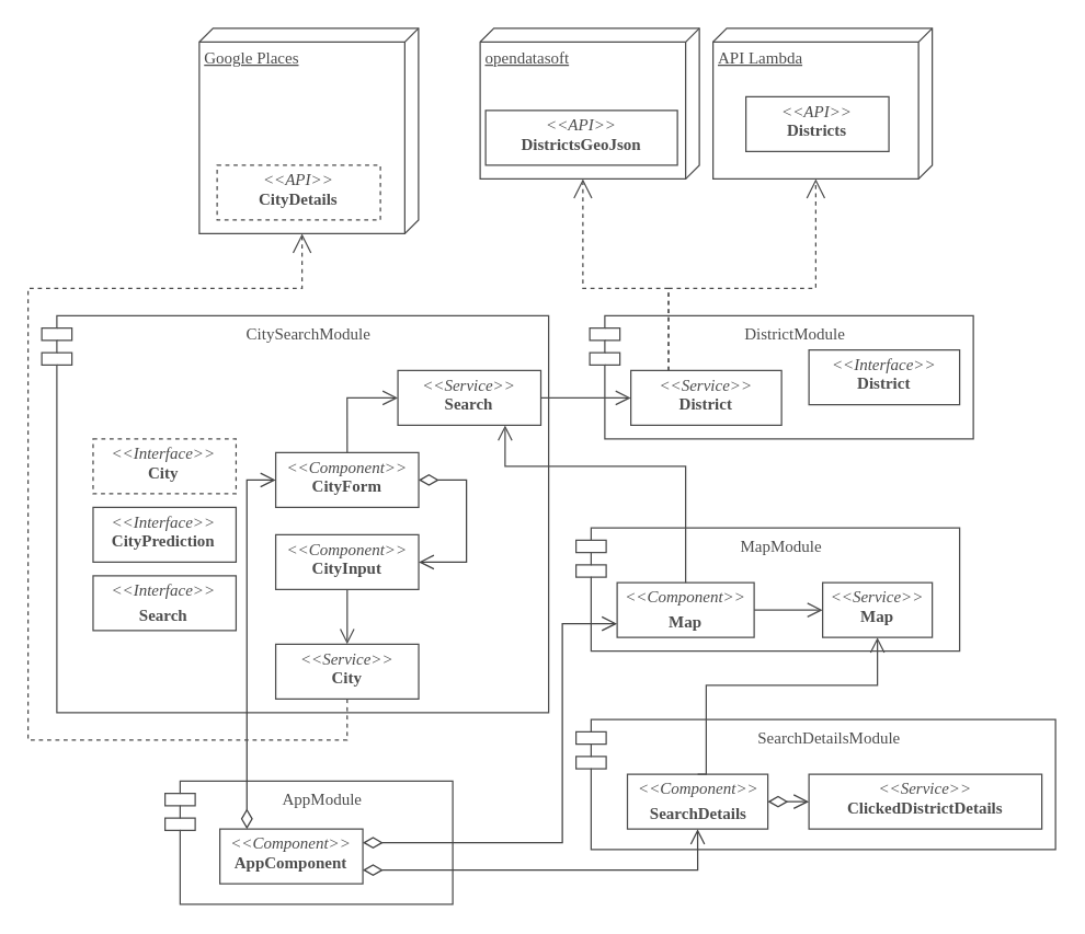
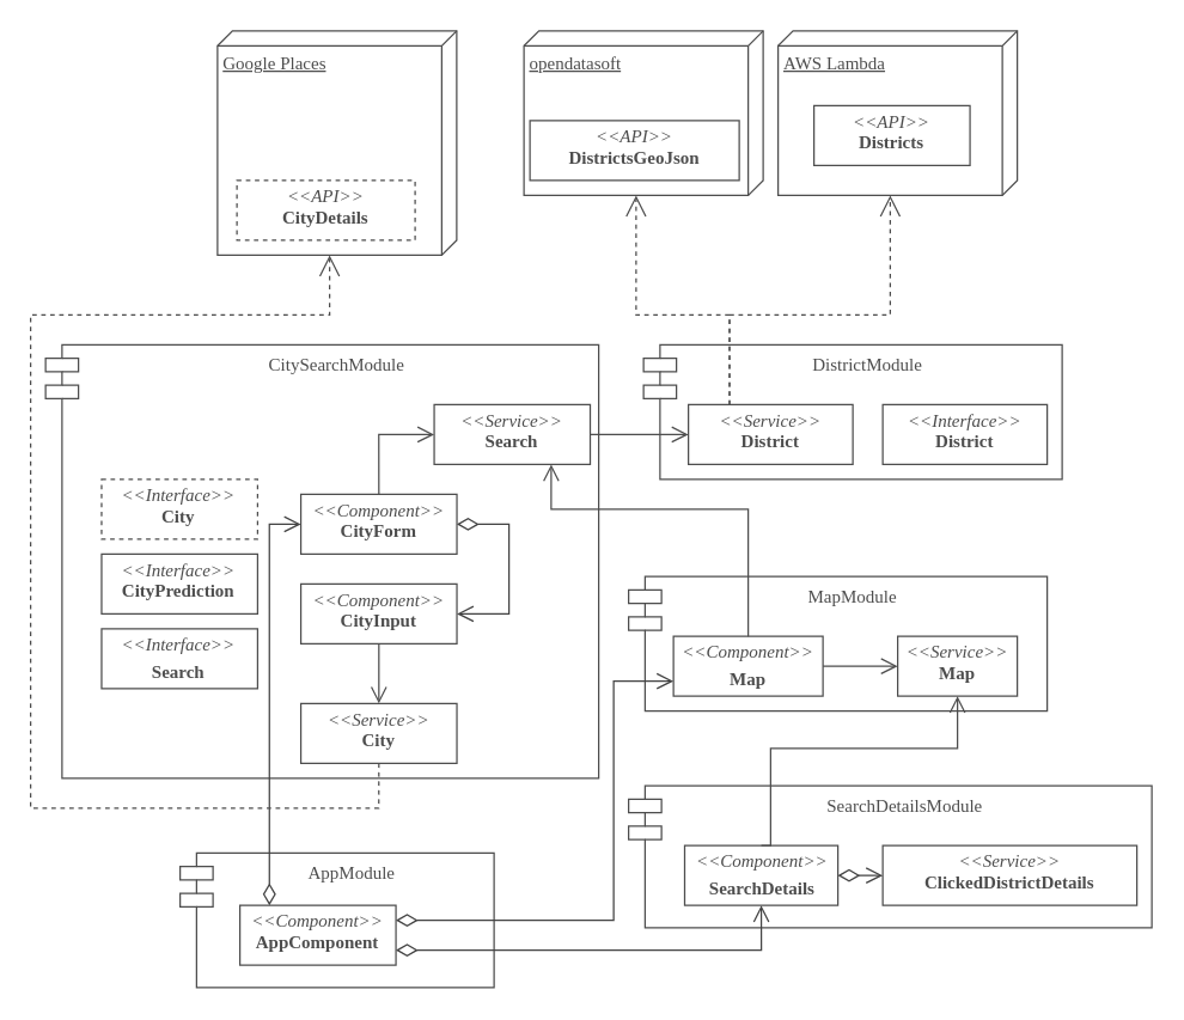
  <mxCell id="0" />
  <mxCell id="1" parent="0" />
  <mxCell id="2" value="AppModule" style="shape=module;align=left;spacingLeft=20;align=center;verticalAlign=top;strokeColor=#4D4D4D;fontFamily=Fira Code;fontColor=#4D4D4D;jettyWidth=22;jettyHeight=9;" vertex="1" parent="1"><mxGeometry x="120" y="570" width="210" height="90" as="geometry" /></mxCell>
  <mxCell id="3" value="" style="group;dashed=1;" vertex="1" connectable="0" parent="1"><mxGeometry x="430" y="225" width="280" height="95" as="geometry" /></mxCell>
  <mxCell id="4" value="DistrictModule" style="shape=module;align=left;spacingLeft=20;align=center;verticalAlign=top;strokeColor=#4D4D4D;fontFamily=Fira Code;fontColor=#4D4D4D;jettyWidth=22;jettyHeight=9;" vertex="1" parent="3"><mxGeometry y="5" width="280" height="90" as="geometry" /></mxCell>
- <mxCell id="5" value="&lt;p style=&quot;margin: 0px ; margin-top: 4px ; text-align: center&quot;&gt;&lt;i&gt;&amp;lt;&amp;lt;Interface&amp;gt;&amp;gt;&lt;/i&gt;&lt;br&gt;&lt;b&gt;District&lt;/b&gt;&lt;/p&gt;&lt;p style=&quot;margin: 0px ; margin-left: 4px&quot;&gt;&lt;br&gt;&lt;/p&gt;" style="verticalAlign=top;align=left;overflow=fill;fontSize=12;fontFamily=Fira Code;html=1;fontSource=https%3A%2F%2Ffonts.googleapis.com%2Fcss%3Ffamily%3DFira%2BCode;fontColor=#4D4D4D;strokeColor=#4D4D4D;" vertex="1" parent="3"><mxGeometry x="160" y="30" width="110" height="40" as="geometry" /></mxCell>
+ <mxCell id="5" value="&lt;p style=&quot;margin: 0px ; margin-top: 4px ; text-align: center&quot;&gt;&lt;i&gt;&amp;lt;&amp;lt;Interface&amp;gt;&amp;gt;&lt;/i&gt;&lt;br&gt;&lt;b&gt;District&lt;/b&gt;&lt;/p&gt;&lt;p style=&quot;margin: 0px ; margin-left: 4px&quot;&gt;&lt;br&gt;&lt;/p&gt;" style="verticalAlign=top;align=left;overflow=fill;fontSize=12;fontFamily=Fira Code;html=1;fontSource=https%3A%2F%2Ffonts.googleapis.com%2Fcss%3Ffamily%3DFira%2BCode;fontColor=#4D4D4D;strokeColor=#4D4D4D;" vertex="1" parent="3"><mxGeometry x="160" y="45" width="110" height="40" as="geometry" /></mxCell>
  <mxCell id="6" value="&lt;p style=&quot;margin: 0px ; margin-top: 4px ; text-align: center&quot;&gt;&lt;i&gt;&amp;lt;&amp;lt;Service&amp;gt;&amp;gt;&lt;/i&gt;&lt;br&gt;&lt;b&gt;District&lt;/b&gt;&lt;/p&gt;&lt;p style=&quot;margin: 0px ; margin-left: 4px&quot;&gt;&lt;br&gt;&lt;/p&gt;" style="verticalAlign=top;align=left;overflow=fill;fontSize=12;fontFamily=Fira Code;html=1;fontSource=https%3A%2F%2Ffonts.googleapis.com%2Fcss%3Ffamily%3DFira%2BCode;fontColor=#4D4D4D;strokeColor=#4D4D4D;" vertex="1" parent="3"><mxGeometry x="30" y="45" width="110" height="40" as="geometry" /></mxCell>
  <mxCell id="7" value="" style="group;dashed=1;dashPattern=1 1;" vertex="1" connectable="0" parent="1"><mxGeometry x="30" y="225" width="370" height="295" as="geometry" /></mxCell>
  <mxCell id="8" value="CitySearchModule" style="shape=module;align=left;spacingLeft=20;align=center;verticalAlign=top;strokeColor=#4D4D4D;fontFamily=Fira Code;fontColor=#4D4D4D;jettyWidth=22;jettyHeight=9;" vertex="1" parent="7"><mxGeometry y="5" width="370.0" height="290" as="geometry" /></mxCell>
  <mxCell id="9" value="&lt;p style=&quot;margin: 0px ; margin-top: 4px ; text-align: center&quot;&gt;&lt;i&gt;&amp;lt;&amp;lt;Interface&amp;gt;&amp;gt;&lt;/i&gt;&lt;br&gt;&lt;b&gt;City&lt;/b&gt;&lt;/p&gt;&lt;p style=&quot;margin: 0px ; margin-left: 4px&quot;&gt;&lt;br&gt;&lt;/p&gt;" style="verticalAlign=top;align=left;overflow=fill;fontSize=12;fontFamily=Fira Code;html=1;fontSource=https%3A%2F%2Ffonts.googleapis.com%2Fcss%3Ffamily%3DFira%2BCode;fontColor=#4D4D4D;strokeColor=#4D4D4D;dashed=1;" vertex="1" parent="7"><mxGeometry x="37.474" y="95" width="104.359" height="40" as="geometry" /></mxCell>
  <mxCell id="10" value="&lt;p style=&quot;margin: 0px ; margin-top: 4px ; text-align: center&quot;&gt;&lt;i&gt;&amp;lt;&amp;lt;Interface&amp;gt;&amp;gt;&lt;/i&gt;&lt;br&gt;&lt;b&gt;CityPrediction&lt;/b&gt;&lt;/p&gt;&lt;p style=&quot;margin: 0px ; margin-left: 4px&quot;&gt;&lt;br&gt;&lt;/p&gt;" style="verticalAlign=top;align=left;overflow=fill;fontSize=12;fontFamily=Fira Code;html=1;fontSource=https%3A%2F%2Ffonts.googleapis.com%2Fcss%3Ffamily%3DFira%2BCode;fontColor=#4D4D4D;strokeColor=#4D4D4D;" vertex="1" parent="7"><mxGeometry x="37.474" y="145" width="104.359" height="40" as="geometry" /></mxCell>
  <mxCell id="11" value="&lt;p style=&quot;margin: 0px ; margin-top: 4px ; text-align: center&quot;&gt;&lt;i&gt;&amp;lt;&amp;lt;Interface&amp;gt;&amp;gt;&lt;/i&gt;&lt;/p&gt;&lt;p style=&quot;margin: 0px ; margin-top: 4px ; text-align: center&quot;&gt;&lt;b&gt;Search&lt;/b&gt;&lt;br&gt;&lt;/p&gt;" style="verticalAlign=top;align=left;overflow=fill;fontSize=12;fontFamily=Fira Code;html=1;fontSource=https%3A%2F%2Ffonts.googleapis.com%2Fcss%3Ffamily%3DFira%2BCode;fontColor=#4D4D4D;strokeColor=#4D4D4D;" vertex="1" parent="7"><mxGeometry x="37.474" y="195" width="104.359" height="40" as="geometry" /></mxCell>
  <mxCell id="12" value="&lt;p style=&quot;margin: 0px ; margin-top: 4px ; text-align: center&quot;&gt;&lt;i&gt;&amp;lt;&amp;lt;Component&amp;gt;&amp;gt;&lt;/i&gt;&lt;br&gt;&lt;b&gt;CityForm&lt;/b&gt;&lt;/p&gt;&lt;p style=&quot;margin: 0px ; margin-left: 4px&quot;&gt;&lt;br&gt;&lt;/p&gt;" style="verticalAlign=top;align=left;overflow=fill;fontSize=12;fontFamily=Fira Code;html=1;fontSource=https%3A%2F%2Ffonts.googleapis.com%2Fcss%3Ffamily%3DFira%2BCode;fontColor=#4D4D4D;strokeColor=#4D4D4D;" vertex="1" parent="7"><mxGeometry x="170.769" y="105" width="104.359" height="40" as="geometry" /></mxCell>
  <mxCell id="13" value="&lt;p style=&quot;margin: 0px ; margin-top: 4px ; text-align: center&quot;&gt;&lt;i&gt;&amp;lt;&amp;lt;Component&amp;gt;&amp;gt;&lt;/i&gt;&lt;br&gt;&lt;b&gt;CityInput&lt;/b&gt;&lt;/p&gt;&lt;p style=&quot;margin: 0px ; margin-left: 4px&quot;&gt;&lt;br&gt;&lt;/p&gt;" style="verticalAlign=top;align=left;overflow=fill;fontSize=12;fontFamily=Fira Code;html=1;fontSource=https%3A%2F%2Ffonts.googleapis.com%2Fcss%3Ffamily%3DFira%2BCode;fontColor=#4D4D4D;strokeColor=#4D4D4D;" vertex="1" parent="7"><mxGeometry x="170.769" y="165" width="104.359" height="40" as="geometry" /></mxCell>
  <mxCell id="14" value="&lt;p style=&quot;margin: 0px ; margin-top: 4px ; text-align: center&quot;&gt;&lt;i&gt;&amp;lt;&amp;lt;Service&amp;gt;&amp;gt;&lt;/i&gt;&lt;br&gt;&lt;b&gt;City&lt;/b&gt;&lt;/p&gt;&lt;p style=&quot;margin: 0px ; margin-left: 4px&quot;&gt;&lt;br&gt;&lt;/p&gt;" style="verticalAlign=top;align=left;overflow=fill;fontSize=12;fontFamily=Fira Code;html=1;fontSource=https%3A%2F%2Ffonts.googleapis.com%2Fcss%3Ffamily%3DFira%2BCode;fontColor=#4D4D4D;strokeColor=#4D4D4D;" vertex="1" parent="7"><mxGeometry x="170.769" y="245" width="104.359" height="40" as="geometry" /></mxCell>
  <mxCell id="15" value="&lt;p style=&quot;margin: 0px ; margin-top: 4px ; text-align: center&quot;&gt;&lt;i&gt;&amp;lt;&amp;lt;Service&amp;gt;&amp;gt;&lt;/i&gt;&lt;br&gt;&lt;b&gt;Search&lt;/b&gt;&lt;/p&gt;&lt;p style=&quot;margin: 0px ; margin-left: 4px&quot;&gt;&lt;br&gt;&lt;/p&gt;" style="verticalAlign=top;align=left;overflow=fill;fontSize=12;fontFamily=Fira Code;html=1;fontSource=https%3A%2F%2Ffonts.googleapis.com%2Fcss%3Ffamily%3DFira%2BCode;fontColor=#4D4D4D;strokeColor=#4D4D4D;" vertex="1" parent="7"><mxGeometry x="259.949" y="45" width="104.359" height="40" as="geometry" /></mxCell>
  <mxCell id="16" value="" style="endArrow=open;endFill=1;endSize=9;html=1;fontFamily=Roboto;fontColor=#434343;strokeColor=#4D4D4D;entryX=0.5;entryY=0;entryDx=0;entryDy=0;exitX=0.5;exitY=1;exitDx=0;exitDy=0;" edge="1" parent="7" source="13" target="14"><mxGeometry width="160" relative="1" as="geometry"><mxPoint x="483.846" y="165" as="sourcePoint" /><mxPoint x="635.641" y="165" as="targetPoint" /></mxGeometry></mxCell>
  <mxCell id="17" value="" style="endArrow=diamondThin;endFill=0;endSize=12;html=1;fontFamily=Roboto;fontColor=#434343;strokeColor=#434343;startArrow=open;startFill=0;startSize=9;entryX=1;entryY=0.5;entryDx=0;entryDy=0;edgeStyle=orthogonalEdgeStyle;exitX=1;exitY=0.5;exitDx=0;exitDy=0;rounded=0;" edge="1" parent="7" source="13" target="12"><mxGeometry width="160" relative="1" as="geometry"><mxPoint x="294.103" y="115" as="sourcePoint" /><mxPoint x="530.333" y="115" as="targetPoint" /><Array as="points"><mxPoint x="310" y="185" /><mxPoint x="310" y="125" /></Array></mxGeometry></mxCell>
  <mxCell id="18" value="" style="endArrow=open;endFill=1;endSize=9;html=1;fontFamily=Roboto;fontColor=#434343;strokeColor=#4D4D4D;entryX=0;entryY=0.5;entryDx=0;entryDy=0;exitX=0.5;exitY=0;exitDx=0;exitDy=0;edgeStyle=orthogonalEdgeStyle;rounded=0;" edge="1" parent="7" source="12" target="15"><mxGeometry width="160" relative="1" as="geometry"><mxPoint x="232.436" y="215" as="sourcePoint" /><mxPoint x="232.436" y="255" as="targetPoint" /></mxGeometry></mxCell>
  <mxCell id="19" value="" style="group;" vertex="1" connectable="0" parent="1"><mxGeometry x="420" y="380" width="280" height="95" as="geometry" /></mxCell>
  <mxCell id="20" value="MapModule" style="shape=module;align=left;spacingLeft=20;align=center;verticalAlign=top;strokeColor=#4D4D4D;fontFamily=Fira Code;fontColor=#4D4D4D;jettyWidth=22;jettyHeight=9;" vertex="1" parent="19"><mxGeometry y="5" width="280" height="90" as="geometry" /></mxCell>
  <mxCell id="21" value="&lt;p style=&quot;margin: 0px ; margin-top: 4px ; text-align: center&quot;&gt;&lt;i&gt;&amp;lt;&amp;lt;Component&amp;gt;&amp;gt;&lt;/i&gt;&lt;/p&gt;&lt;p style=&quot;margin: 0px ; margin-top: 4px ; text-align: center&quot;&gt;&lt;b&gt;Map&lt;/b&gt;&lt;br&gt;&lt;/p&gt;" style="verticalAlign=top;align=left;overflow=fill;fontSize=12;fontFamily=Fira Code;html=1;fontSource=https%3A%2F%2Ffonts.googleapis.com%2Fcss%3Ffamily%3DFira%2BCode;fontColor=#4D4D4D;strokeColor=#4D4D4D;" vertex="1" parent="19"><mxGeometry x="30" y="45" width="100" height="40" as="geometry" /></mxCell>
  <mxCell id="22" value="&lt;p style=&quot;margin: 0px ; margin-top: 4px ; text-align: center&quot;&gt;&lt;i&gt;&amp;lt;&amp;lt;Service&amp;gt;&amp;gt;&lt;/i&gt;&lt;br&gt;&lt;b&gt;Map&lt;/b&gt;&lt;/p&gt;&lt;p style=&quot;margin: 0px ; margin-left: 4px&quot;&gt;&lt;br&gt;&lt;/p&gt;" style="verticalAlign=top;align=left;overflow=fill;fontSize=12;fontFamily=Fira Code;html=1;fontSource=https%3A%2F%2Ffonts.googleapis.com%2Fcss%3Ffamily%3DFira%2BCode;fontColor=#4D4D4D;strokeColor=#4D4D4D;" vertex="1" parent="19"><mxGeometry x="180" y="45" width="80" height="40" as="geometry" /></mxCell>
  <mxCell id="23" value="" style="endArrow=open;endFill=1;endSize=9;html=1;fontFamily=Roboto;fontColor=#434343;strokeColor=#4D4D4D;rounded=0;" edge="1" parent="19"><mxGeometry width="160" relative="1" as="geometry"><mxPoint x="130" y="65" as="sourcePoint" /><mxPoint x="180" y="65" as="targetPoint" /></mxGeometry></mxCell>
  <mxCell id="24" value="" style="endArrow=open;endFill=1;endSize=9;html=1;fontFamily=Roboto;fontColor=#434343;strokeColor=#4D4D4D;entryX=0;entryY=0.5;entryDx=0;entryDy=0;rounded=0;exitX=1;exitY=0.5;exitDx=0;exitDy=0;" edge="1" parent="1" source="15" target="6"><mxGeometry width="160" relative="1" as="geometry"><mxPoint x="413.875" y="250" as="sourcePoint" /><mxPoint x="630" y="250" as="targetPoint" /></mxGeometry></mxCell>
  <mxCell id="25" value="" style="endArrow=open;endFill=1;endSize=9;html=1;fontFamily=Roboto;fontColor=#434343;strokeColor=#4D4D4D;entryX=0.75;entryY=1;entryDx=0;entryDy=0;rounded=0;exitX=0.5;exitY=0;exitDx=0;exitDy=0;edgeStyle=orthogonalEdgeStyle;" edge="1" parent="1" source="21" target="15"><mxGeometry width="160" relative="1" as="geometry"><mxPoint x="404" y="300" as="sourcePoint" /><mxPoint x="470" y="300" as="targetPoint" /><Array as="points"><mxPoint x="500" y="340" /><mxPoint x="368" y="340" /></Array></mxGeometry></mxCell>
  <mxCell id="26" value="" style="group;dashed=1;" vertex="1" connectable="0" parent="1"><mxGeometry x="420" y="520" width="350" height="100" as="geometry" /></mxCell>
  <mxCell id="27" value="SearchDetailsModule" style="shape=module;align=left;spacingLeft=20;align=center;verticalAlign=top;strokeColor=#4D4D4D;fontFamily=Fira Code;fontColor=#4D4D4D;jettyWidth=22;jettyHeight=9;" vertex="1" parent="26"><mxGeometry y="5" width="350" height="95" as="geometry" /></mxCell>
  <mxCell id="28" value="&lt;p style=&quot;margin: 0px ; margin-top: 4px ; text-align: center&quot;&gt;&lt;i&gt;&amp;lt;&amp;lt;Component&amp;gt;&amp;gt;&lt;/i&gt;&lt;/p&gt;&lt;p style=&quot;margin: 0px ; margin-top: 4px ; text-align: center&quot;&gt;&lt;b&gt;SearchDetails&lt;/b&gt;&lt;br&gt;&lt;/p&gt;" style="verticalAlign=top;align=left;overflow=fill;fontSize=12;fontFamily=Fira Code;html=1;fontSource=https%3A%2F%2Ffonts.googleapis.com%2Fcss%3Ffamily%3DFira%2BCode;fontColor=#4D4D4D;strokeColor=#4D4D4D;" vertex="1" parent="26"><mxGeometry x="37.5" y="45" width="102.5" height="40" as="geometry" /></mxCell>
  <mxCell id="29" value="&lt;p style=&quot;margin: 0px ; margin-top: 4px ; text-align: center&quot;&gt;&lt;i&gt;&amp;lt;&amp;lt;Service&amp;gt;&amp;gt;&lt;/i&gt;&lt;br&gt;&lt;b&gt;ClickedDistrictDetails&lt;/b&gt;&lt;/p&gt;&lt;p style=&quot;margin: 0px ; margin-left: 4px&quot;&gt;&lt;br&gt;&lt;/p&gt;" style="verticalAlign=top;align=left;overflow=fill;fontSize=12;fontFamily=Fira Code;html=1;fontSource=https%3A%2F%2Ffonts.googleapis.com%2Fcss%3Ffamily%3DFira%2BCode;fontColor=#4D4D4D;strokeColor=#4D4D4D;" vertex="1" parent="26"><mxGeometry x="170" y="45" width="170" height="40" as="geometry" /></mxCell>
  <mxCell id="30" value="" style="endArrow=diamondThin;endFill=0;endSize=12;html=1;fontFamily=Roboto;fontColor=#434343;strokeColor=#434343;startArrow=open;startFill=0;startSize=9;entryX=1;entryY=0.5;entryDx=0;entryDy=0;exitX=0;exitY=0.5;exitDx=0;exitDy=0;rounded=0;" edge="1" parent="26" source="29" target="28"><mxGeometry width="160" relative="1" as="geometry"><mxPoint x="160" y="170.0" as="sourcePoint" /><mxPoint x="160" y="110.0" as="targetPoint" /></mxGeometry></mxCell>
  <mxCell id="31" value="" style="endArrow=open;endFill=1;endSize=9;html=1;fontFamily=Roboto;fontColor=#434343;strokeColor=#4D4D4D;entryX=0.5;entryY=1;entryDx=0;entryDy=0;rounded=0;exitX=0.5;exitY=0;exitDx=0;exitDy=0;edgeStyle=orthogonalEdgeStyle;" edge="1" parent="1" source="28" target="22"><mxGeometry width="160" relative="1" as="geometry"><mxPoint x="515" y="435" as="sourcePoint" /><mxPoint x="376.5" y="320" as="targetPoint" /><Array as="points"><mxPoint x="515" y="565" /><mxPoint x="515" y="500" /><mxPoint x="640" y="500" /></Array></mxGeometry></mxCell>
  <mxCell id="32" value="&lt;p style=&quot;margin: 0px ; margin-top: 4px ; text-align: center&quot;&gt;&lt;i&gt;&amp;lt;&amp;lt;Component&amp;gt;&amp;gt;&lt;/i&gt;&lt;br&gt;&lt;b&gt;AppComponent&lt;/b&gt;&lt;/p&gt;&lt;p style=&quot;margin: 0px ; margin-left: 4px&quot;&gt;&lt;br&gt;&lt;/p&gt;" style="verticalAlign=top;align=left;overflow=fill;fontSize=12;fontFamily=Fira Code;html=1;fontSource=https%3A%2F%2Ffonts.googleapis.com%2Fcss%3Ffamily%3DFira%2BCode;fontColor=#4D4D4D;strokeColor=#4D4D4D;" vertex="1" parent="1"><mxGeometry x="159.999" y="605" width="104.359" height="40" as="geometry" /></mxCell>
  <mxCell id="33" value="" style="endArrow=diamondThin;endFill=0;endSize=12;html=1;fontFamily=Roboto;fontColor=#434343;strokeColor=#434343;startArrow=open;startFill=0;startSize=9;edgeStyle=orthogonalEdgeStyle;exitX=0;exitY=0.5;exitDx=0;exitDy=0;rounded=0;entryX=0.189;entryY=0.001;entryDx=0;entryDy=0;entryPerimeter=0;" edge="1" parent="1" source="12" target="32"><mxGeometry width="160" relative="1" as="geometry"><mxPoint x="309.998" y="590.06" as="sourcePoint" /><mxPoint x="180" y="580" as="targetPoint" /><Array as="points"><mxPoint x="180" y="350" /></Array></mxGeometry></mxCell>
  <mxCell id="34" value="" style="endArrow=diamondThin;endFill=0;endSize=12;html=1;fontFamily=Roboto;fontColor=#434343;strokeColor=#434343;startArrow=open;startFill=0;startSize=9;edgeStyle=orthogonalEdgeStyle;exitX=0;exitY=0.75;exitDx=0;exitDy=0;rounded=0;entryX=1;entryY=0.25;entryDx=0;entryDy=0;" edge="1" parent="1" source="21" target="32"><mxGeometry width="160" relative="1" as="geometry"><mxPoint x="311.059" y="370" as="sourcePoint" /><mxPoint x="290.013" y="625.04" as="targetPoint" /><Array as="points"><mxPoint x="410" y="455" /><mxPoint x="410" y="615" /></Array></mxGeometry></mxCell>
  <mxCell id="35" value="" style="endArrow=diamondThin;endFill=0;endSize=12;html=1;fontFamily=Roboto;fontColor=#434343;strokeColor=#434343;startArrow=open;startFill=0;startSize=9;edgeStyle=orthogonalEdgeStyle;exitX=0.5;exitY=1;exitDx=0;exitDy=0;rounded=0;entryX=1;entryY=0.75;entryDx=0;entryDy=0;" edge="1" parent="1" source="28" target="32"><mxGeometry width="160" relative="1" as="geometry"><mxPoint x="460" y="465" as="sourcePoint" /><mxPoint x="274.358" y="635" as="targetPoint" /><Array as="points"><mxPoint x="509" y="635" /></Array></mxGeometry></mxCell>
  <mxCell id="36" value="" style="group" vertex="1" connectable="0" parent="1"><mxGeometry x="145" width="160" height="150" as="geometry" y="20" /></mxCell>
  <mxCell id="37" value="Google Places" style="verticalAlign=top;align=left;spacingTop=8;spacingLeft=2;spacingRight=12;shape=cube;size=10;direction=south;fontStyle=4;html=1;strokeColor=#4D4D4D;fontFamily=Fira Code;fontColor=#4D4D4D;" vertex="1" parent="36"><mxGeometry width="160" height="150" as="geometry" /></mxCell>
  <mxCell id="38" value="&lt;p style=&quot;margin: 0px ; margin-top: 4px ; text-align: center&quot;&gt;&lt;i&gt;&amp;lt;&amp;lt;API&amp;gt;&amp;gt;&lt;/i&gt;&lt;br&gt;&lt;b&gt;CityDetails&lt;/b&gt;&lt;/p&gt;&lt;p style=&quot;margin: 0px ; margin-left: 4px&quot;&gt;&lt;br&gt;&lt;/p&gt;" style="verticalAlign=top;align=left;overflow=fill;fontSize=12;fontFamily=Fira Code;html=1;fontSource=https%3A%2F%2Ffonts.googleapis.com%2Fcss%3Ffamily%3DFira%2BCode;fontColor=#4D4D4D;strokeColor=#4D4D4D;dashed=1;" vertex="1" parent="36"><mxGeometry x="13" y="100" width="119.18" height="40" as="geometry" /></mxCell>
  <mxCell id="39" value="" style="group" vertex="1" connectable="0" parent="1"><mxGeometry x="350" width="301" height="215" as="geometry" y="20" /></mxCell>
  <mxCell id="40" value="opendatasoft" style="verticalAlign=top;align=left;spacingTop=8;spacingLeft=2;spacingRight=12;shape=cube;size=10;direction=south;fontStyle=4;html=1;strokeColor=#4D4D4D;fontFamily=Fira Code;fontColor=#4D4D4D;" vertex="1" parent="39"><mxGeometry width="160" height="110" as="geometry" /></mxCell>
  <mxCell id="41" value="&lt;p style=&quot;margin: 0px ; margin-top: 4px ; text-align: center&quot;&gt;&lt;i&gt;&amp;lt;&amp;lt;API&amp;gt;&amp;gt;&lt;/i&gt;&lt;br&gt;&lt;b&gt;DistrictsGeoJson&lt;/b&gt;&lt;/p&gt;&lt;p style=&quot;margin: 0px ; margin-left: 4px&quot;&gt;&lt;br&gt;&lt;/p&gt;" style="verticalAlign=top;align=left;overflow=fill;fontSize=12;fontFamily=Fira Code;html=1;fontSource=https%3A%2F%2Ffonts.googleapis.com%2Fcss%3Ffamily%3DFira%2BCode;fontColor=#4D4D4D;strokeColor=#4D4D4D;" vertex="1" parent="39"><mxGeometry x="4" y="60" width="140" height="40" as="geometry" /></mxCell>
  <mxCell id="42" value="" style="group" vertex="1" connectable="0" parent="1"><mxGeometry x="520" width="160" height="110" as="geometry" y="20" /></mxCell>
- <mxCell id="43" value="API Lambda" style="verticalAlign=top;align=left;spacingTop=8;spacingLeft=2;spacingRight=12;shape=cube;size=10;direction=south;fontStyle=4;html=1;strokeColor=#4D4D4D;fontFamily=Fira Code;fontColor=#4D4D4D;" vertex="1" parent="42"><mxGeometry width="160" height="110" as="geometry" /></mxCell>
+ <mxCell id="43" value="AWS Lambda" style="verticalAlign=top;align=left;spacingTop=8;spacingLeft=2;spacingRight=12;shape=cube;size=10;direction=south;fontStyle=4;html=1;strokeColor=#4D4D4D;fontFamily=Fira Code;fontColor=#4D4D4D;" vertex="1" parent="42"><mxGeometry width="160" height="110" as="geometry" /></mxCell>
  <mxCell id="44" value="&lt;p style=&quot;margin: 0px ; margin-top: 4px ; text-align: center&quot;&gt;&lt;i&gt;&amp;lt;&amp;lt;API&amp;gt;&amp;gt;&lt;/i&gt;&lt;br&gt;&lt;b&gt;Districts&lt;/b&gt;&lt;/p&gt;&lt;p style=&quot;margin: 0px ; margin-left: 4px&quot;&gt;&lt;br&gt;&lt;/p&gt;" style="verticalAlign=top;align=left;overflow=fill;fontSize=12;fontFamily=Fira Code;html=1;fontSource=https%3A%2F%2Ffonts.googleapis.com%2Fcss%3Ffamily%3DFira%2BCode;fontColor=#4D4D4D;strokeColor=#4D4D4D;" vertex="1" parent="42"><mxGeometry x="23.999" y="50" width="104.359" height="40" as="geometry" /></mxCell>
  <mxCell id="45" value="" style="endArrow=open;endSize=12;dashed=1;html=1;strokeColor=#4D4D4D;fontFamily=Fira Code;fontColor=#4D4D4D;exitX=0.25;exitY=0;exitDx=0;exitDy=0;edgeStyle=orthogonalEdgeStyle;rounded=0;entryX=0;entryY=0;entryDx=110;entryDy=85;entryPerimeter=0;" edge="1" parent="1" source="6" target="40"><mxGeometry width="160" relative="1" as="geometry"><mxPoint x="440" y="260" as="sourcePoint" /><mxPoint x="600" y="260" as="targetPoint" /><Array as="points"><mxPoint x="488" y="210" /><mxPoint x="425" y="210" /></Array></mxGeometry></mxCell>
  <mxCell id="46" value="" style="endArrow=open;endSize=12;dashed=1;html=1;strokeColor=#4D4D4D;fontFamily=Fira Code;fontColor=#4D4D4D;exitX=0.25;exitY=0;exitDx=0;exitDy=0;edgeStyle=orthogonalEdgeStyle;rounded=0;entryX=0;entryY=0;entryDx=110;entryDy=85;entryPerimeter=0;" edge="1" parent="1" target="43"><mxGeometry width="160" relative="1" as="geometry"><mxPoint x="487.5" y="270" as="sourcePoint" /><mxPoint x="454" y="180" as="targetPoint" /><Array as="points"><mxPoint x="488" y="210" /><mxPoint x="595" y="210" /></Array></mxGeometry></mxCell>
  <mxCell id="47" value="" style="endArrow=open;endSize=12;dashed=1;html=1;strokeColor=#4D4D4D;fontFamily=Fira Code;fontColor=#4D4D4D;exitX=0.5;exitY=1;exitDx=0;exitDy=0;entryX=0;entryY=0;entryDx=150;entryDy=85;entryPerimeter=0;edgeStyle=orthogonalEdgeStyle;rounded=0;" edge="1" parent="1" source="14" target="37"><mxGeometry width="160" relative="1" as="geometry"><mxPoint x="497.5" y="280" as="sourcePoint" /><mxPoint x="464" y="190" as="targetPoint" /><Array as="points"><mxPoint x="253" y="540" /><mxPoint x="20" y="540" /><mxPoint x="20" y="210" /><mxPoint x="220" y="210" /></Array></mxGeometry></mxCell>
